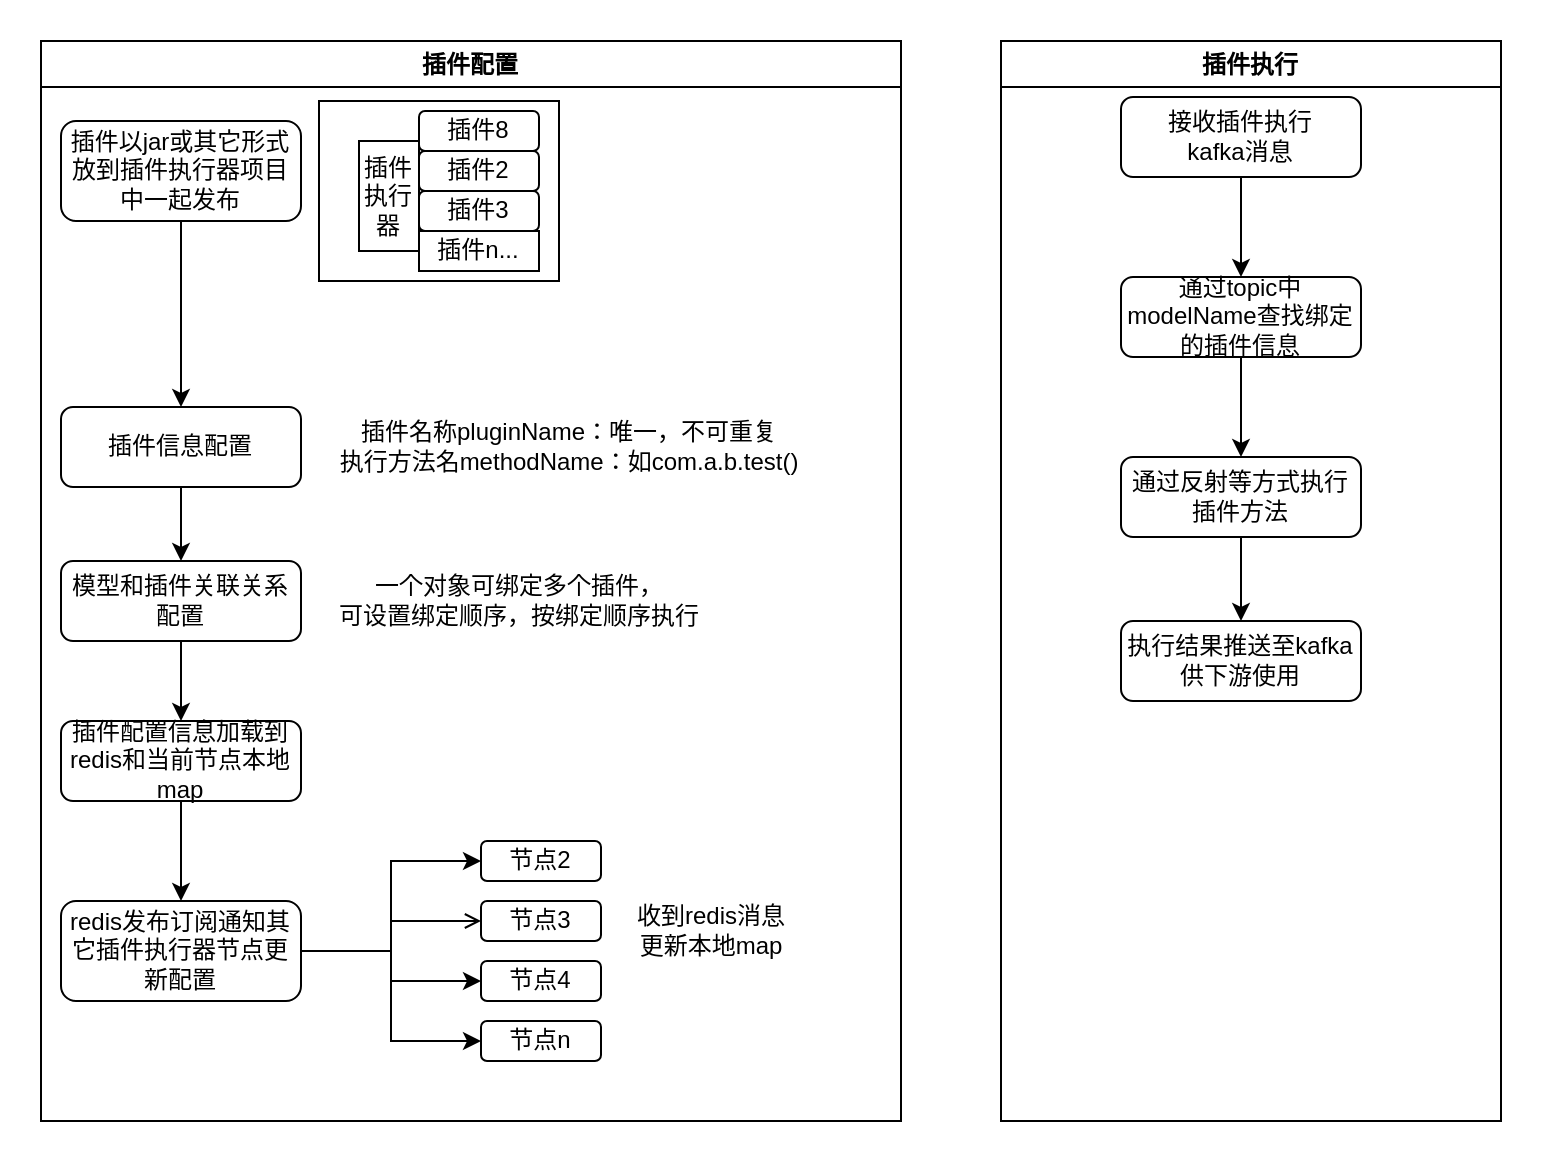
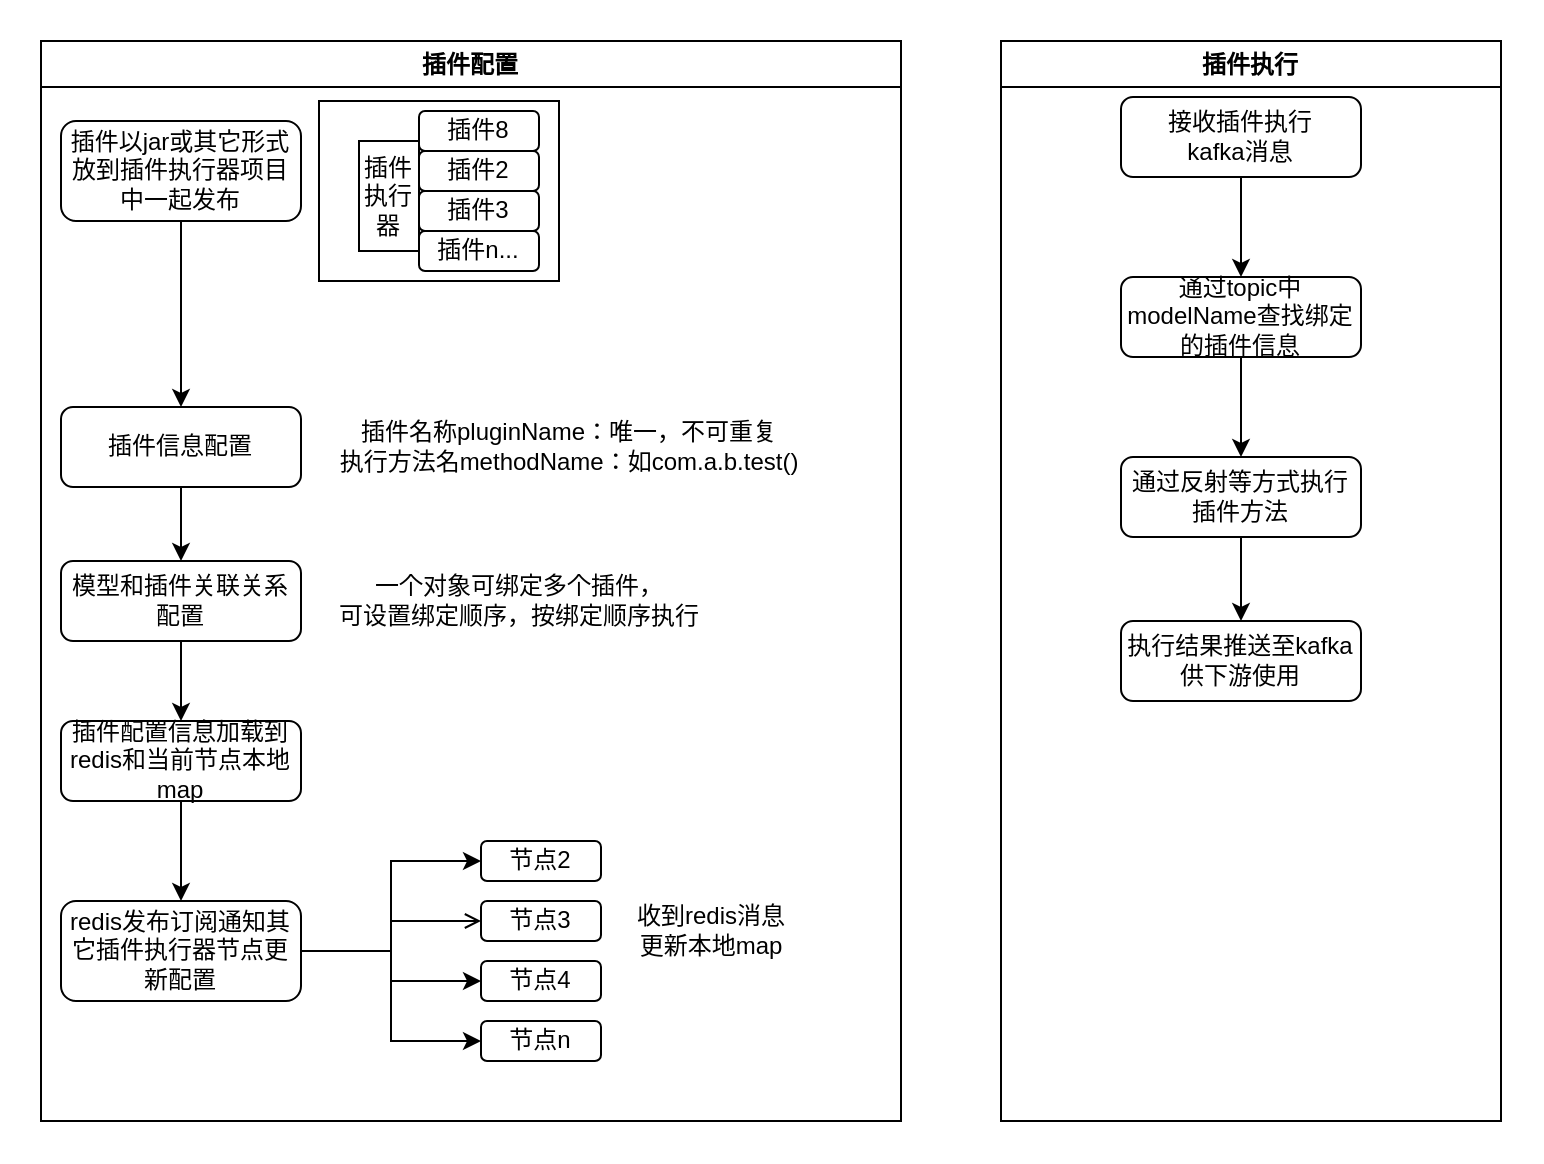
  <mxCell id="0" />
  <mxCell id="1" parent="0" />
  <mxCell id="2" value="插件执行" style="swimlane;" vertex="1" parent="1"><mxGeometry x="500" y="20" width="250" height="540" as="geometry"><mxRectangle x="510" y="40" width="80" height="23" as="alternateBounds" /></mxGeometry></mxCell>
  <mxCell id="3" value="执行结果推送至kafka供下游使用" style="rounded=1;whiteSpace=wrap;html=1;fontSize=12;glass=0;strokeWidth=1;shadow=0;" vertex="1" parent="2"><mxGeometry x="60" y="290" width="120" height="40" as="geometry" /></mxCell>
  <mxCell id="4" value="接收插件执行&lt;br&gt;kafka消息" style="rounded=1;whiteSpace=wrap;html=1;fontSize=12;glass=0;strokeWidth=1;shadow=0;" vertex="1" parent="2"><mxGeometry x="60" y="28" width="120" height="40" as="geometry" /></mxCell>
  <mxCell id="5" value="&lt;span&gt;通过topic中modelName查找绑定的插件信息&lt;/span&gt;" style="rounded=1;whiteSpace=wrap;html=1;fontSize=12;glass=0;strokeWidth=1;shadow=0;" vertex="1" parent="2"><mxGeometry x="60" y="118" width="120" height="40" as="geometry" /></mxCell>
  <mxCell id="6" value="" style="edgeStyle=orthogonalEdgeStyle;rounded=0;orthogonalLoop=1;jettySize=auto;html=1;" edge="1" parent="2" source="4" target="5"><mxGeometry relative="1" as="geometry" /></mxCell>
  <mxCell id="7" value="" style="edgeStyle=orthogonalEdgeStyle;rounded=0;orthogonalLoop=1;jettySize=auto;html=1;" edge="1" parent="2" source="8" target="3"><mxGeometry relative="1" as="geometry" /></mxCell>
  <mxCell id="8" value="通过反射等方式执行插件方法" style="rounded=1;whiteSpace=wrap;html=1;fontSize=12;glass=0;strokeWidth=1;shadow=0;" vertex="1" parent="2"><mxGeometry x="60" y="208" width="120" height="40" as="geometry" /></mxCell>
  <mxCell id="9" value="" style="edgeStyle=orthogonalEdgeStyle;rounded=0;orthogonalLoop=1;jettySize=auto;html=1;" edge="1" parent="2" source="5" target="8"><mxGeometry relative="1" as="geometry" /></mxCell>
  <mxCell id="10" value="插件配置" style="swimlane;" vertex="1" parent="1"><mxGeometry x="20" y="20" width="430" height="540" as="geometry" /></mxCell>
  <mxCell id="11" value="" style="rounded=0;whiteSpace=wrap;html=1;" vertex="1" parent="10"><mxGeometry x="139" y="30" width="120" height="90" as="geometry" /></mxCell>
  <mxCell id="12" value="插件信息配置" style="rounded=1;whiteSpace=wrap;html=1;fontSize=12;glass=0;strokeWidth=1;shadow=0;" vertex="1" parent="10"><mxGeometry x="10" y="183" width="120" height="40" as="geometry" /></mxCell>
  <mxCell id="13" value="插件名称pluginName：唯一，不可重复&lt;br&gt;执行方法名methodName：如com.a.b.test()" style="text;html=1;resizable=0;autosize=1;align=center;verticalAlign=middle;points=[];fillColor=none;strokeColor=none;rounded=0;" vertex="1" parent="10"><mxGeometry x="139" y="188" width="250" height="30" as="geometry" /></mxCell>
  <mxCell id="14" value="插件配置信息加载到redis和当前节点本地map" style="rounded=1;whiteSpace=wrap;html=1;fontSize=12;glass=0;strokeWidth=1;shadow=0;" vertex="1" parent="10"><mxGeometry x="10" y="340" width="120" height="40" as="geometry" /></mxCell>
  <mxCell id="15" value="redis发布订阅通知其它插件执行器节点更新配置" style="rounded=1;whiteSpace=wrap;html=1;fontSize=12;glass=0;strokeWidth=1;shadow=0;" vertex="1" parent="10"><mxGeometry x="10" y="430" width="120" height="50" as="geometry" /></mxCell>
  <mxCell id="16" value="" style="edgeStyle=orthogonalEdgeStyle;rounded=0;orthogonalLoop=1;jettySize=auto;html=1;" edge="1" parent="10" source="14" target="15"><mxGeometry relative="1" as="geometry" /></mxCell>
  <mxCell id="17" value="" style="edgeStyle=orthogonalEdgeStyle;rounded=0;orthogonalLoop=1;jettySize=auto;html=1;" edge="1" parent="10" source="18" target="14"><mxGeometry relative="1" as="geometry" /></mxCell>
  <mxCell id="18" value="模型和插件关联关系配置" style="rounded=1;whiteSpace=wrap;html=1;fontSize=12;glass=0;strokeWidth=1;shadow=0;" vertex="1" parent="10"><mxGeometry x="10" y="260" width="120" height="40" as="geometry" /></mxCell>
  <mxCell id="19" value="" style="edgeStyle=orthogonalEdgeStyle;rounded=0;orthogonalLoop=1;jettySize=auto;html=1;" edge="1" parent="10" source="12" target="18"><mxGeometry relative="1" as="geometry" /></mxCell>
  <mxCell id="20" value="节点2" style="rounded=1;whiteSpace=wrap;html=1;fontSize=12;glass=0;strokeWidth=1;shadow=0;" vertex="1" parent="10"><mxGeometry x="220" y="400" width="60" height="20" as="geometry" /></mxCell>
  <mxCell id="21" style="edgeStyle=orthogonalEdgeStyle;rounded=0;orthogonalLoop=1;jettySize=auto;html=1;exitX=1;exitY=0.5;exitDx=0;exitDy=0;entryX=0;entryY=0.5;entryDx=0;entryDy=0;" edge="1" parent="10" source="15" target="20"><mxGeometry relative="1" as="geometry" /></mxCell>
  <mxCell id="22" value="节点3" style="rounded=1;whiteSpace=wrap;html=1;fontSize=12;glass=0;strokeWidth=1;shadow=0;" vertex="1" parent="10"><mxGeometry x="220" y="430" width="60" height="20" as="geometry" /></mxCell>
  <mxCell id="23" style="edgeStyle=orthogonalEdgeStyle;rounded=0;orthogonalLoop=1;jettySize=auto;html=1;entryX=0;entryY=0.5;entryDx=0;entryDy=0;endArrow=open;" edge="1" parent="10" source="15" target="22"><mxGeometry relative="1" as="geometry" /></mxCell>
  <mxCell id="24" value="节点4" style="rounded=1;whiteSpace=wrap;html=1;fontSize=12;glass=0;strokeWidth=1;shadow=0;" vertex="1" parent="10"><mxGeometry x="220" y="460" width="60" height="20" as="geometry" /></mxCell>
  <mxCell id="25" style="edgeStyle=orthogonalEdgeStyle;rounded=0;orthogonalLoop=1;jettySize=auto;html=1;entryX=0;entryY=0.5;entryDx=0;entryDy=0;" edge="1" parent="10" source="15" target="24"><mxGeometry relative="1" as="geometry" /></mxCell>
  <mxCell id="26" value="节点n" style="rounded=1;whiteSpace=wrap;html=1;fontSize=12;glass=0;strokeWidth=1;shadow=0;" vertex="1" parent="10"><mxGeometry x="220" y="490" width="60" height="20" as="geometry" /></mxCell>
  <mxCell id="27" style="edgeStyle=orthogonalEdgeStyle;rounded=0;orthogonalLoop=1;jettySize=auto;html=1;entryX=0;entryY=0.5;entryDx=0;entryDy=0;" edge="1" parent="10" source="15" target="26"><mxGeometry relative="1" as="geometry" /></mxCell>
  <mxCell id="28" value="收到redis消息&lt;br&gt;更新本地map" style="text;html=1;resizable=0;autosize=1;align=center;verticalAlign=middle;points=[];fillColor=none;strokeColor=none;rounded=0;" vertex="1" parent="10"><mxGeometry x="290" y="430" width="90" height="30" as="geometry" /></mxCell>
  <mxCell id="29" value="" style="edgeStyle=orthogonalEdgeStyle;rounded=0;orthogonalLoop=1;jettySize=auto;html=1;" edge="1" parent="10" source="30" target="12"><mxGeometry relative="1" as="geometry" /></mxCell>
  <mxCell id="30" value="插件以jar或其它形式放到插件执行器项目中一起发布" style="rounded=1;whiteSpace=wrap;html=1;fontSize=12;glass=0;strokeWidth=1;shadow=0;" vertex="1" parent="10"><mxGeometry x="10" y="40" width="120" height="50" as="geometry" /></mxCell>
  <mxCell id="31" value="插件8" style="rounded=1;whiteSpace=wrap;html=1;fontSize=12;glass=0;strokeWidth=1;shadow=0;" vertex="1" parent="10"><mxGeometry x="189" y="35" width="60" height="20" as="geometry" /></mxCell>
  <mxCell id="32" value="插件2" style="rounded=1;whiteSpace=wrap;html=1;fontSize=12;glass=0;strokeWidth=1;shadow=0;" vertex="1" parent="10"><mxGeometry x="189" y="55" width="60" height="20" as="geometry" /></mxCell>
  <mxCell id="33" value="插件3" style="rounded=1;whiteSpace=wrap;html=1;fontSize=12;glass=0;strokeWidth=1;shadow=0;" vertex="1" parent="10"><mxGeometry x="189" y="75" width="60" height="20" as="geometry" /></mxCell>
- <mxCell id="34" value="插件n..." style="whiteSpace=wrap;html=1;fontSize=12;glass=0;strokeWidth=1;shadow=0;rounded=0;" vertex="1" parent="10"><mxGeometry x="189" y="95" width="60" height="20" as="geometry" /></mxCell>
+ <mxCell id="34" value="插件n..." style="rounded=1;whiteSpace=wrap;html=1;fontSize=12;glass=0;strokeWidth=1;shadow=0;" vertex="1" parent="10"><mxGeometry x="189" y="95" width="60" height="20" as="geometry" /></mxCell>
  <mxCell id="35" value="插件执行器" style="rounded=0;whiteSpace=wrap;html=1;" vertex="1" parent="10"><mxGeometry x="159" y="50" width="30" height="55" as="geometry" /></mxCell>
  <mxCell id="36" value="一个对象可绑定多个插件，&lt;br&gt;可设置绑定顺序，按绑定顺序执行" style="text;html=1;resizable=0;autosize=1;align=center;verticalAlign=middle;points=[];fillColor=none;strokeColor=none;rounded=0;" vertex="1" parent="10"><mxGeometry x="139" y="265" width="200" height="30" as="geometry" /></mxCell>
